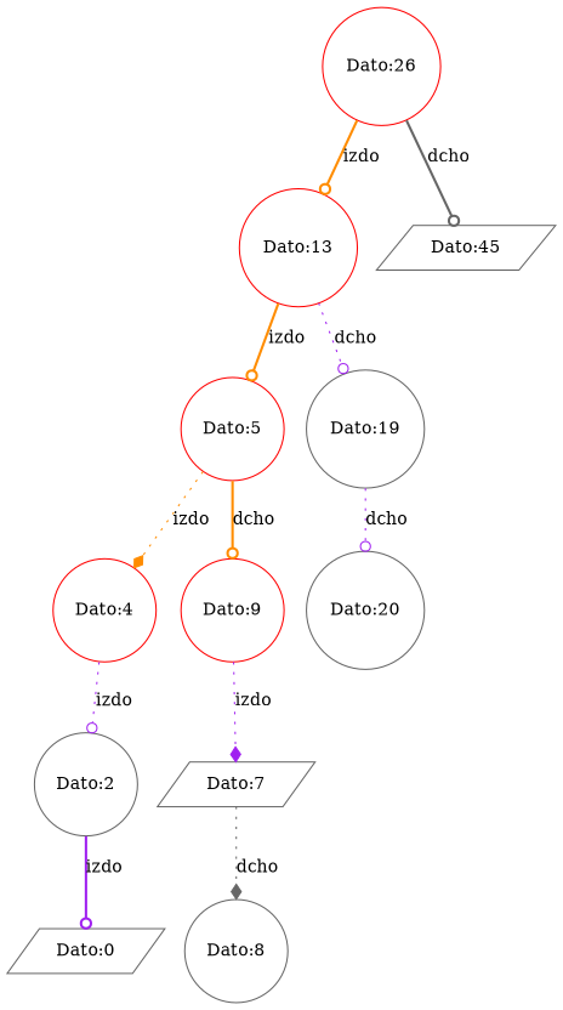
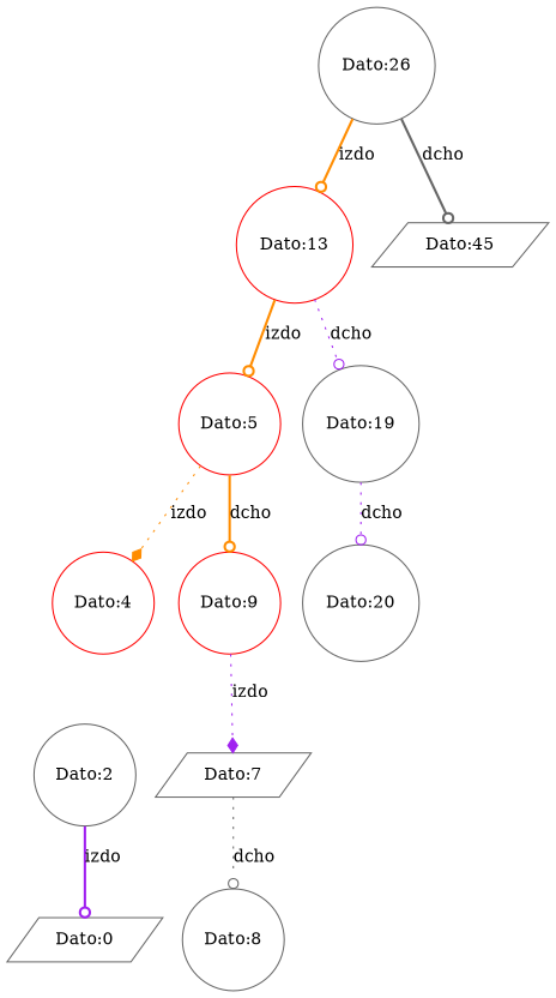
  digraph {
    node [color=gray40 shape=circle]
    edge [arrowhead=odot color=purple style=dotted]
-   n1 [color=red label="Dato:26"]
+   n1 [label="Dato:26"]
    n2 [color=red label="Dato:13"]
    n3 [label="Dato:45" shape=parallelogram]
    n4 [color=red label="Dato:5"]
    n5 [label="Dato:19"]
    n6 [color=red label="Dato:4"]
    n7 [color=red label="Dato:9"]
    n8 [label="Dato:20"]
    n9 [label="Dato:2"]
    n10 [label="Dato:7" shape=parallelogram]
    n11 [label="Dato:0" shape=parallelogram]
    n12 [label="Dato:8"]
    n1 -> n2 [color=darkorange label=izdo style=bold]
    n1 -> n3 [color=gray40 label=dcho style=bold]
    n2 -> n4 [color=darkorange label=izdo style=bold]
    n2 -> n5 [label=dcho]
    n4 -> n6 [arrowhead=diamond color=darkorange label=izdo]
    n4 -> n7 [color=darkorange label=dcho style=bold]
    n5 -> n8 [label=dcho]
-   n6 -> n9 [label=izdo]
    n7 -> n10 [arrowhead=diamond label=izdo]
    n9 -> n11 [label=izdo style=bold]
-   n10 -> n12 [arrowhead=diamond color=gray40 label=dcho]
+   n10 -> n12 [color=gray40 label=dcho]
  }
